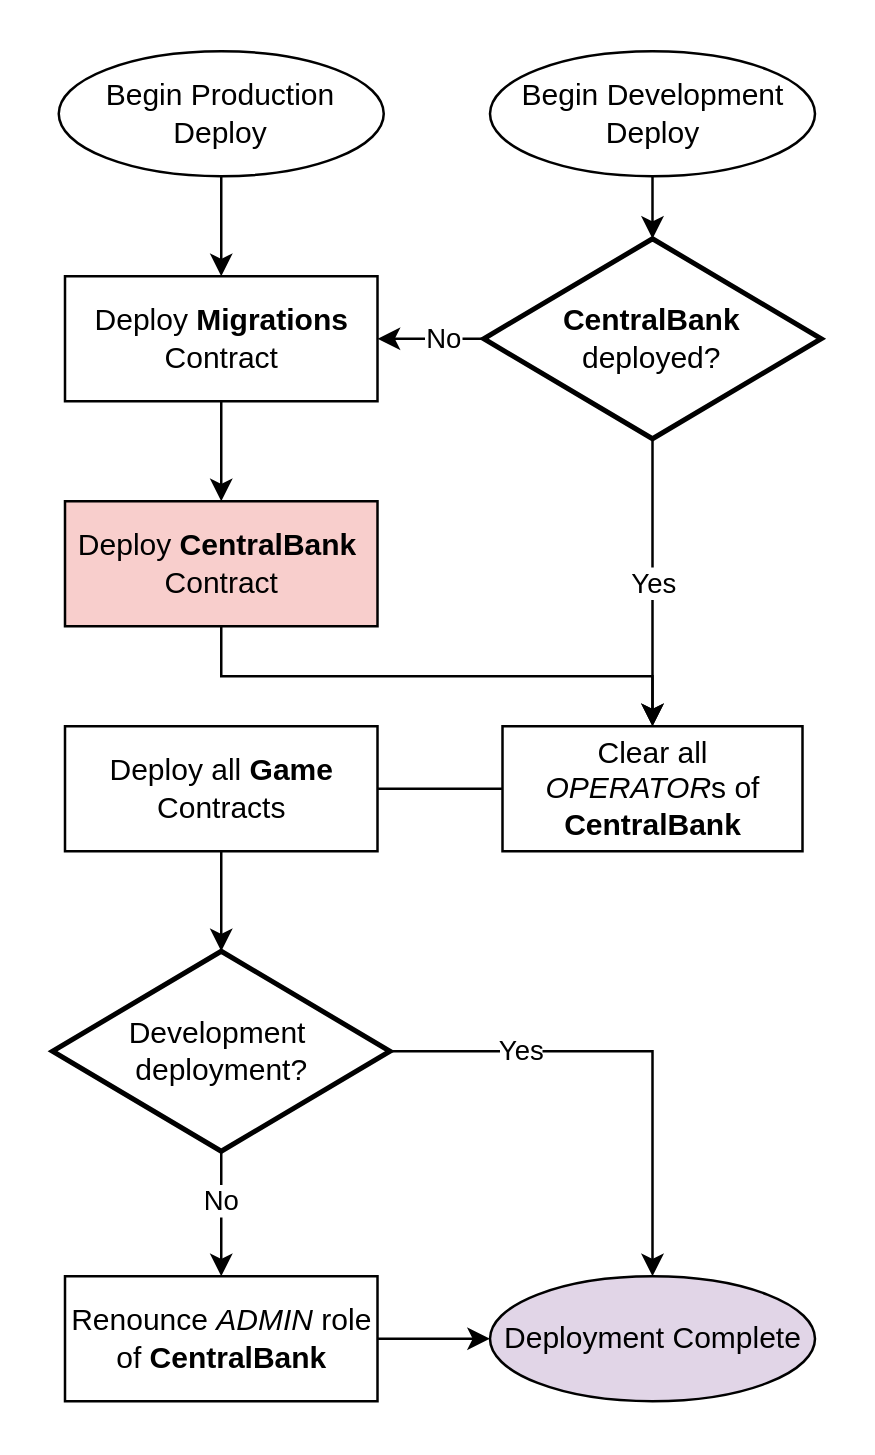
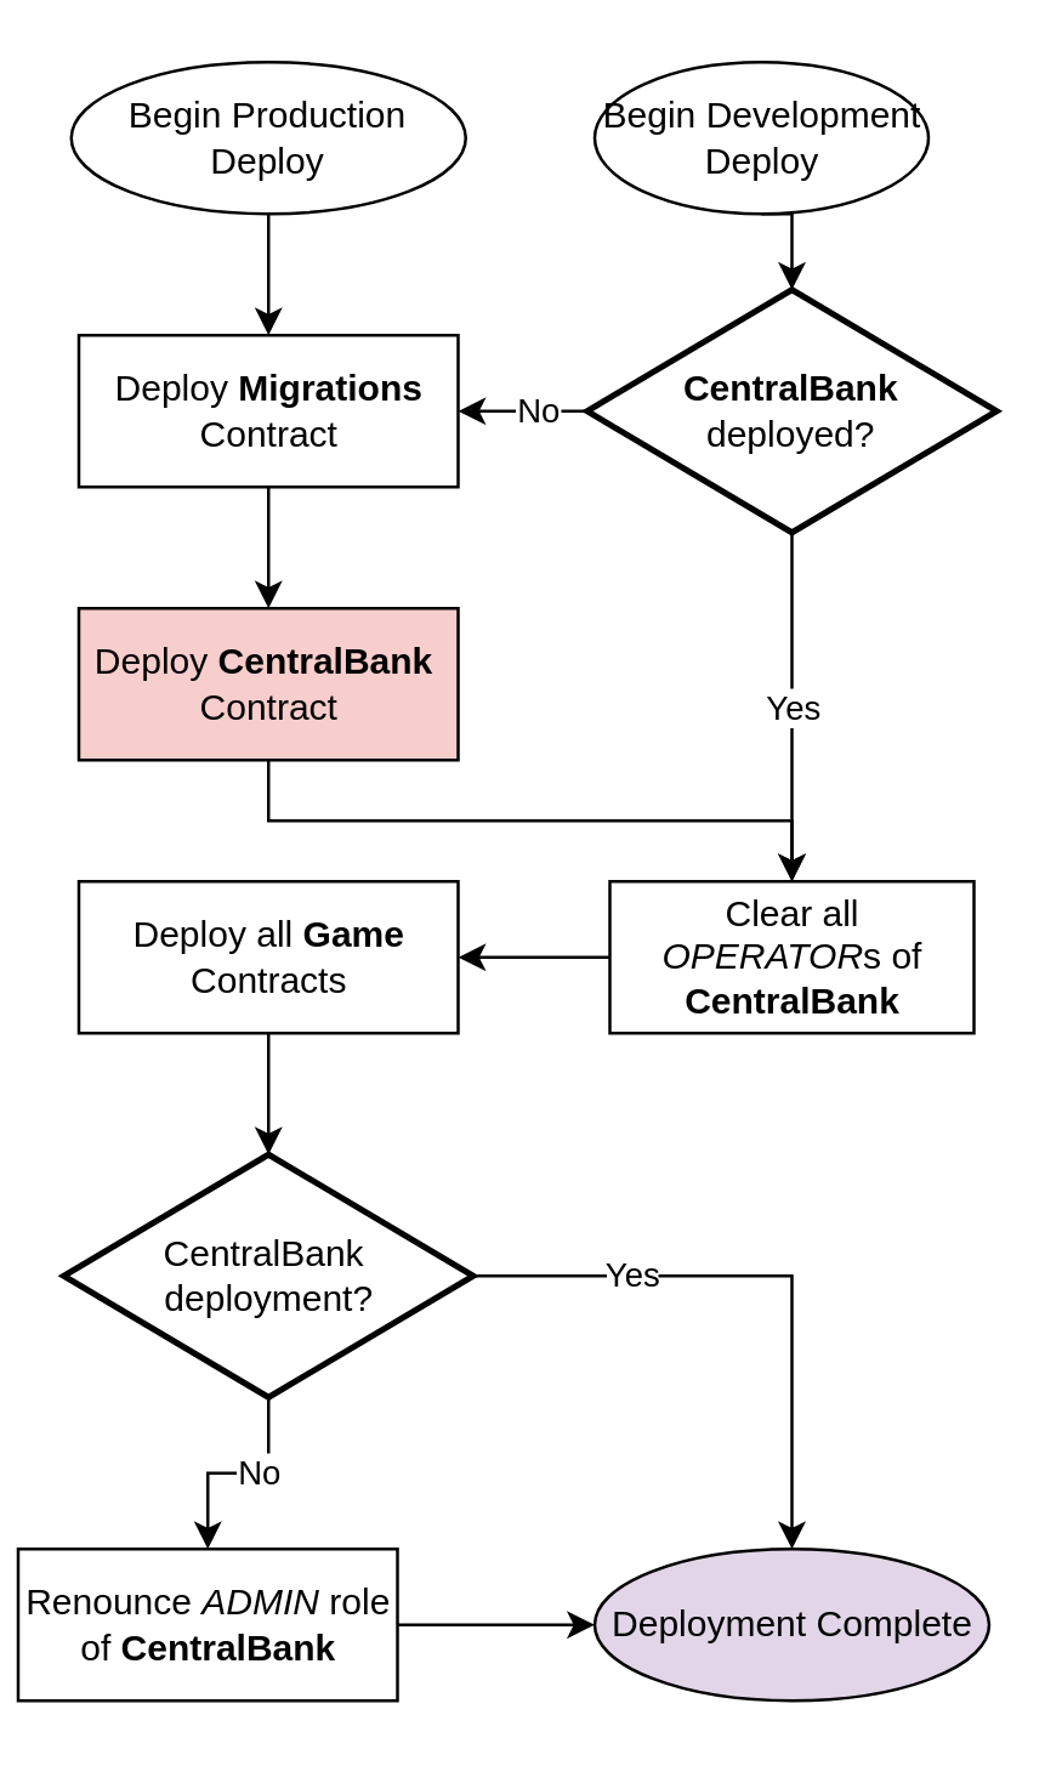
  <mxCell id="0" />
  <mxCell id="1" parent="0" />
  <mxCell id="2" style="edgeStyle=orthogonalEdgeStyle;rounded=0;orthogonalLoop=1;jettySize=auto;html=1;exitX=0.5;exitY=1;exitDx=0;exitDy=0;entryX=0.5;entryY=0;entryDx=0;entryDy=0;" edge="1" parent="1" source="3" target="5"><mxGeometry relative="1" as="geometry" /></mxCell>
  <mxCell id="3" value="Begin Production Deploy" style="ellipse;whiteSpace=wrap;html=1;" vertex="1" parent="1"><mxGeometry x="23" y="20" width="130" height="50" as="geometry" /></mxCell>
  <mxCell id="4" style="edgeStyle=orthogonalEdgeStyle;rounded=0;orthogonalLoop=1;jettySize=auto;html=1;exitX=0.5;exitY=1;exitDx=0;exitDy=0;entryX=0.5;entryY=0;entryDx=0;entryDy=0;" edge="1" parent="1" source="5" target="7"><mxGeometry relative="1" as="geometry" /></mxCell>
  <mxCell id="5" value="Deploy &lt;b&gt;Migrations &lt;/b&gt;Contract" style="rounded=0;whiteSpace=wrap;html=1;" vertex="1" parent="1"><mxGeometry x="25.5" y="110" width="125" height="50" as="geometry" /></mxCell>
  <mxCell id="6" style="edgeStyle=orthogonalEdgeStyle;rounded=0;orthogonalLoop=1;jettySize=auto;html=1;exitX=0.5;exitY=1;exitDx=0;exitDy=0;" edge="1" parent="1" source="7" target="14"><mxGeometry relative="1" as="geometry"><mxPoint x="88.005" y="260" as="targetPoint" /></mxGeometry></mxCell>
  <mxCell id="7" value="Deploy &lt;b&gt;CentralBank&lt;/b&gt;&amp;nbsp;&lt;br&gt;Contract" style="rounded=0;whiteSpace=wrap;html=1;fillColor=#f8cecc;" vertex="1" parent="1"><mxGeometry x="25.5" y="200" width="125" height="50" as="geometry" /></mxCell>
  <mxCell id="8" style="edgeStyle=orthogonalEdgeStyle;rounded=0;orthogonalLoop=1;jettySize=auto;html=1;exitX=0.5;exitY=1;exitDx=0;exitDy=0;entryX=0.5;entryY=0;entryDx=0;entryDy=0;entryPerimeter=0;" edge="1" parent="1" source="9" target="12"><mxGeometry relative="1" as="geometry" /></mxCell>
- <mxCell id="9" value="Begin Development Deploy" style="ellipse;whiteSpace=wrap;html=1;" vertex="1" parent="1"><mxGeometry x="195.5" y="20" width="130" height="50" as="geometry" /></mxCell>
+ <mxCell id="9" value="Begin Development Deploy" style="ellipse;whiteSpace=wrap;html=1;" vertex="1" parent="1"><mxGeometry x="195.5" y="20" width="110" height="50" as="geometry" /></mxCell>
  <mxCell id="10" value="Yes" style="edgeStyle=orthogonalEdgeStyle;rounded=0;orthogonalLoop=1;jettySize=auto;html=1;exitX=0.5;exitY=1;exitDx=0;exitDy=0;exitPerimeter=0;entryX=0.5;entryY=0;entryDx=0;entryDy=0;" edge="1" parent="1" source="12" target="14"><mxGeometry relative="1" as="geometry" /></mxCell>
  <mxCell id="11" value="No" style="edgeStyle=orthogonalEdgeStyle;rounded=0;orthogonalLoop=1;jettySize=auto;html=1;exitX=0;exitY=0.5;exitDx=0;exitDy=0;exitPerimeter=0;" edge="1" parent="1" source="12" target="5"><mxGeometry x="-0.25" relative="1" as="geometry"><mxPoint as="offset" /></mxGeometry></mxCell>
  <mxCell id="12" value="&lt;b&gt;CentralBank &lt;br&gt;&lt;/b&gt;deployed?" style="strokeWidth=2;html=1;shape=mxgraph.flowchart.decision;whiteSpace=wrap;" vertex="1" parent="1"><mxGeometry x="193" y="95" width="135" height="80" as="geometry" /></mxCell>
- <mxCell id="13" style="edgeStyle=orthogonalEdgeStyle;rounded=0;orthogonalLoop=1;jettySize=auto;html=1;exitX=0;exitY=0.5;exitDx=0;exitDy=0;entryX=1;entryY=0.5;entryDx=0;entryDy=0;endArrow=none;" edge="1" parent="1" source="14" target="16"><mxGeometry relative="1" as="geometry" /></mxCell>
+ <mxCell id="13" style="edgeStyle=orthogonalEdgeStyle;rounded=0;orthogonalLoop=1;jettySize=auto;html=1;exitX=0;exitY=0.5;exitDx=0;exitDy=0;entryX=1;entryY=0.5;entryDx=0;entryDy=0;" edge="1" parent="1" source="14" target="16"><mxGeometry relative="1" as="geometry" /></mxCell>
  <mxCell id="14" value="Clear all &lt;i&gt;OPERATOR&lt;/i&gt;s of &lt;b&gt;CentralBank&lt;/b&gt;" style="rounded=0;whiteSpace=wrap;html=1;" vertex="1" parent="1"><mxGeometry x="200.5" y="290" width="120" height="50" as="geometry" /></mxCell>
  <mxCell id="15" style="edgeStyle=orthogonalEdgeStyle;rounded=0;orthogonalLoop=1;jettySize=auto;html=1;exitX=0.5;exitY=1;exitDx=0;exitDy=0;entryX=0.5;entryY=0;entryDx=0;entryDy=0;entryPerimeter=0;" edge="1" parent="1" source="16" target="19"><mxGeometry relative="1" as="geometry" /></mxCell>
  <mxCell id="16" value="Deploy all &lt;b&gt;Game &lt;/b&gt;Contracts" style="rounded=0;whiteSpace=wrap;html=1;" vertex="1" parent="1"><mxGeometry x="25.5" y="290" width="125" height="50" as="geometry" /></mxCell>
  <mxCell id="17" value="No" style="edgeStyle=orthogonalEdgeStyle;rounded=0;orthogonalLoop=1;jettySize=auto;html=1;exitX=0.5;exitY=1;exitDx=0;exitDy=0;exitPerimeter=0;entryX=0.5;entryY=0;entryDx=0;entryDy=0;" edge="1" parent="1" source="19" target="21"><mxGeometry x="-0.2" relative="1" as="geometry"><mxPoint as="offset" /></mxGeometry></mxCell>
  <mxCell id="18" value="Yes" style="edgeStyle=orthogonalEdgeStyle;rounded=0;orthogonalLoop=1;jettySize=auto;html=1;exitX=1;exitY=0.5;exitDx=0;exitDy=0;exitPerimeter=0;entryX=0.5;entryY=0;entryDx=0;entryDy=0;" edge="1" parent="1" source="19" target="22"><mxGeometry x="-0.462" relative="1" as="geometry"><mxPoint as="offset" /></mxGeometry></mxCell>
- <mxCell id="19" value="Development&amp;nbsp;&lt;br&gt;deployment?" style="strokeWidth=2;html=1;shape=mxgraph.flowchart.decision;whiteSpace=wrap;" vertex="1" parent="1"><mxGeometry x="20.5" y="380" width="135" height="80" as="geometry" /></mxCell>
+ <mxCell id="19" value="CentralBank&amp;nbsp;&lt;br&gt;deployment?" style="strokeWidth=2;html=1;shape=mxgraph.flowchart.decision;whiteSpace=wrap;" vertex="1" parent="1"><mxGeometry x="20.5" y="380" width="135" height="80" as="geometry" /></mxCell>
  <mxCell id="20" style="edgeStyle=orthogonalEdgeStyle;rounded=0;orthogonalLoop=1;jettySize=auto;html=1;exitX=1;exitY=0.5;exitDx=0;exitDy=0;entryX=0;entryY=0.5;entryDx=0;entryDy=0;" edge="1" parent="1" source="21" target="22"><mxGeometry relative="1" as="geometry" /></mxCell>
- <mxCell id="21" value="Renounce &lt;i&gt;ADMIN &lt;/i&gt;role of &lt;b&gt;CentralBank&lt;/b&gt;" style="rounded=0;whiteSpace=wrap;html=1;" vertex="1" parent="1"><mxGeometry x="25.5" y="510" width="125" height="50" as="geometry" /></mxCell>
+ <mxCell id="21" value="Renounce &lt;i&gt;ADMIN &lt;/i&gt;role of &lt;b&gt;CentralBank&lt;/b&gt;" style="rounded=0;whiteSpace=wrap;html=1;" vertex="1" parent="1"><mxGeometry x="5.5" y="510" width="125" height="50" as="geometry" /></mxCell>
  <mxCell id="22" value="Deployment Complete" style="ellipse;whiteSpace=wrap;html=1;fillColor=#e1d5e7;" vertex="1" parent="1"><mxGeometry x="195.5" y="510" width="130" height="50" as="geometry" /></mxCell>
